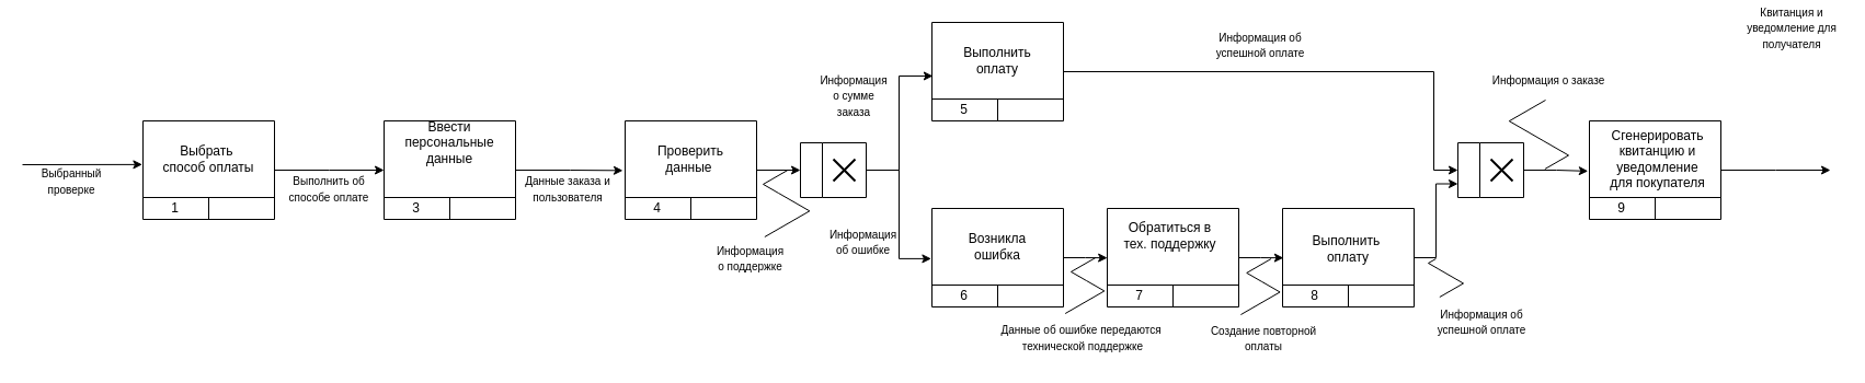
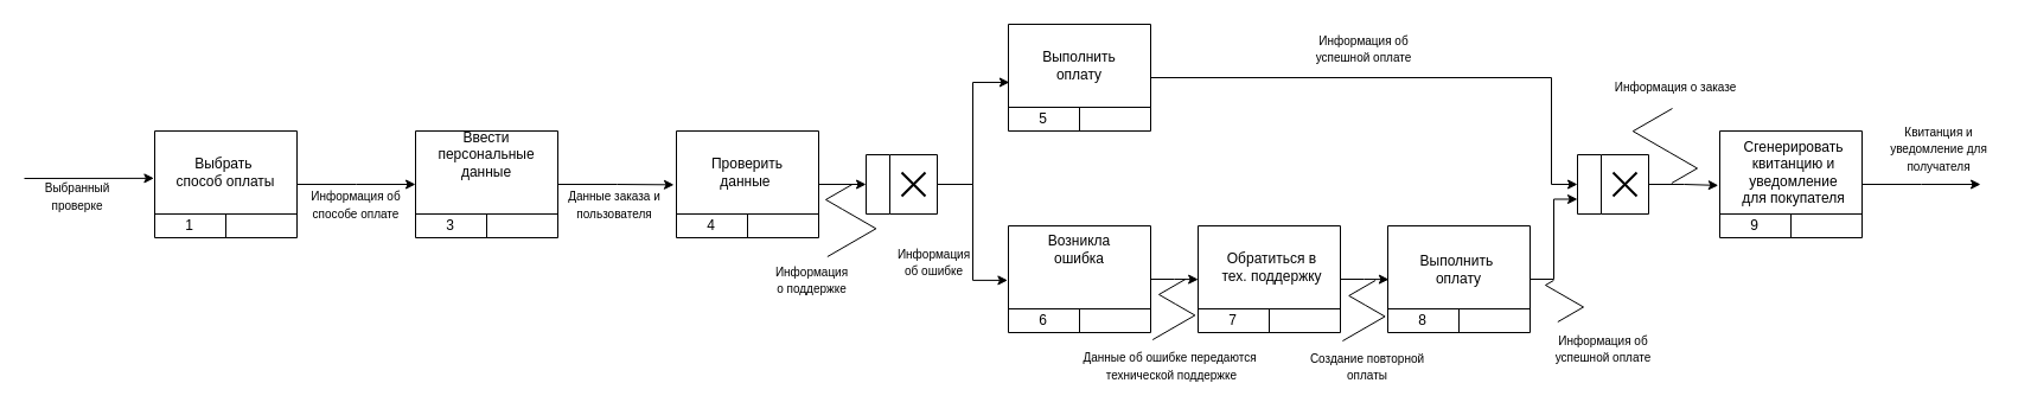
  <mxCell id="0" />
  <mxCell id="1" parent="0" />
  <mxCell id="2" value="" style="verticalLabelPosition=bottom;verticalAlign=top;html=1;shape=mxgraph.basic.rect;fillColor2=none;strokeWidth=1;size=0;indent=5;strokeColor=default;" parent="1" vertex="1"><mxGeometry x="130" y="110" width="120" height="90" as="geometry" /></mxCell>
  <mxCell id="3" value="" style="endArrow=none;html=1;rounded=0;" parent="1" edge="1"><mxGeometry width="50" height="50" relative="1" as="geometry"><mxPoint x="130" y="180" as="sourcePoint" /><mxPoint x="250" y="180" as="targetPoint" /></mxGeometry></mxCell>
  <mxCell id="4" value="" style="endArrow=none;html=1;rounded=0;" parent="1" edge="1"><mxGeometry width="50" height="50" relative="1" as="geometry"><mxPoint x="190" y="180" as="sourcePoint" /><mxPoint x="190" y="200" as="targetPoint" /></mxGeometry></mxCell>
  <mxCell id="5" value="Выбрать&amp;nbsp;&lt;div&gt;способ оплаты&lt;/div&gt;" style="text;strokeColor=none;align=center;fillColor=none;html=1;verticalAlign=middle;whiteSpace=wrap;rounded=0;" parent="1" vertex="1"><mxGeometry x="145" y="130" width="90" height="30" as="geometry" /></mxCell>
  <mxCell id="6" value="1" style="text;strokeColor=none;align=center;fillColor=none;html=1;verticalAlign=middle;whiteSpace=wrap;rounded=0;" parent="1" vertex="1"><mxGeometry x="152" y="180" width="15" height="20" as="geometry" /></mxCell>
  <mxCell id="7" value="" style="verticalLabelPosition=bottom;verticalAlign=top;html=1;shape=mxgraph.basic.rect;fillColor2=none;strokeWidth=1;size=0;indent=5;strokeColor=default;" parent="1" vertex="1"><mxGeometry x="350" y="110" width="120" height="90" as="geometry" /></mxCell>
  <mxCell id="8" value="" style="endArrow=none;html=1;rounded=0;" parent="1" edge="1"><mxGeometry width="50" height="50" relative="1" as="geometry"><mxPoint x="350" y="180" as="sourcePoint" /><mxPoint x="470" y="180" as="targetPoint" /></mxGeometry></mxCell>
  <mxCell id="9" value="" style="endArrow=none;html=1;rounded=0;" parent="1" edge="1"><mxGeometry width="50" height="50" relative="1" as="geometry"><mxPoint x="410" y="180" as="sourcePoint" /><mxPoint x="410" y="200" as="targetPoint" /></mxGeometry></mxCell>
  <mxCell id="10" value="Ввести&lt;div&gt;персональные&lt;/div&gt;&lt;div&gt;данные&lt;/div&gt;" style="text;strokeColor=none;align=center;fillColor=none;html=1;verticalAlign=middle;whiteSpace=wrap;rounded=0;" parent="1" vertex="1"><mxGeometry x="365" y="115" width="90" height="30" as="geometry" /></mxCell>
  <mxCell id="11" value="3" style="text;strokeColor=none;align=center;fillColor=none;html=1;verticalAlign=middle;whiteSpace=wrap;rounded=0;" parent="1" vertex="1"><mxGeometry x="372" y="180" width="15" height="20" as="geometry" /></mxCell>
  <mxCell id="12" value="" style="endArrow=classic;html=1;rounded=0;entryX=-0.005;entryY=0.443;entryDx=0;entryDy=0;entryPerimeter=0;" parent="1" target="2" edge="1"><mxGeometry width="50" height="50" relative="1" as="geometry"><mxPoint x="20" y="150" as="sourcePoint" /><mxPoint x="70" y="100" as="targetPoint" /></mxGeometry></mxCell>
  <mxCell id="13" value="&lt;font style=&quot;font-size: 10px;&quot;&gt;Выбранный проверке&lt;/font&gt;" style="text;strokeColor=none;align=center;fillColor=none;html=1;verticalAlign=middle;whiteSpace=wrap;rounded=0;" parent="1" vertex="1"><mxGeometry x="20" y="150" width="90" height="30" as="geometry" /></mxCell>
  <mxCell id="14" style="edgeStyle=orthogonalEdgeStyle;rounded=0;orthogonalLoop=1;jettySize=auto;html=1;" parent="1" source="2" edge="1"><mxGeometry relative="1" as="geometry"><mxPoint x="350" y="155" as="targetPoint" /></mxGeometry></mxCell>
  <mxCell id="15" value="" style="verticalLabelPosition=bottom;verticalAlign=top;html=1;shape=mxgraph.basic.rect;fillColor2=none;strokeWidth=1;size=0;indent=5;strokeColor=default;" parent="1" vertex="1"><mxGeometry x="570" y="110" width="120" height="90" as="geometry" /></mxCell>
  <mxCell id="16" value="" style="endArrow=none;html=1;rounded=0;" parent="1" edge="1"><mxGeometry width="50" height="50" relative="1" as="geometry"><mxPoint x="570" y="180" as="sourcePoint" /><mxPoint x="690" y="180" as="targetPoint" /></mxGeometry></mxCell>
  <mxCell id="17" value="" style="endArrow=none;html=1;rounded=0;" parent="1" edge="1"><mxGeometry width="50" height="50" relative="1" as="geometry"><mxPoint x="630" y="180" as="sourcePoint" /><mxPoint x="630" y="200" as="targetPoint" /></mxGeometry></mxCell>
  <mxCell id="18" value="Проверить данные&amp;nbsp;" style="text;strokeColor=none;align=center;fillColor=none;html=1;verticalAlign=middle;whiteSpace=wrap;rounded=0;" parent="1" vertex="1"><mxGeometry x="585" y="130" width="90" height="30" as="geometry" /></mxCell>
  <mxCell id="19" value="4" style="text;strokeColor=none;align=center;fillColor=none;html=1;verticalAlign=middle;whiteSpace=wrap;rounded=0;" parent="1" vertex="1"><mxGeometry x="592" y="180" width="15" height="20" as="geometry" /></mxCell>
  <mxCell id="20" style="edgeStyle=orthogonalEdgeStyle;rounded=0;orthogonalLoop=1;jettySize=auto;html=1;entryX=-0.017;entryY=0.504;entryDx=0;entryDy=0;entryPerimeter=0;" parent="1" source="7" target="15" edge="1"><mxGeometry relative="1" as="geometry" /></mxCell>
  <mxCell id="21" value="&lt;font style=&quot;font-size: 10px;&quot;&gt;Данные заказа и пользователя&lt;/font&gt;" style="text;strokeColor=none;align=center;fillColor=none;html=1;verticalAlign=middle;whiteSpace=wrap;rounded=0;" parent="1" vertex="1"><mxGeometry x="473" y="157" width="90" height="30" as="geometry" /></mxCell>
  <mxCell id="22" value="" style="swimlane;html=1;startSize=20;fontStyle=0;collapsible=0;horizontal=0;swimlaneLine=1;swimlaneFillColor=#ffffff;strokeWidth=1;whiteSpace=wrap;" parent="1" vertex="1"><mxGeometry x="730" y="130" width="60" height="50" as="geometry" /></mxCell>
  <mxCell id="23" value="" style="shape=umlDestroy;whiteSpace=wrap;html=1;strokeWidth=2;targetShapes=umlLifeline;" parent="22" vertex="1"><mxGeometry x="30" y="15" width="20" height="20" as="geometry" /></mxCell>
  <mxCell id="24" style="edgeStyle=orthogonalEdgeStyle;rounded=0;orthogonalLoop=1;jettySize=auto;html=1;entryX=0;entryY=0.5;entryDx=0;entryDy=0;" parent="1" source="15" target="22" edge="1"><mxGeometry relative="1" as="geometry" /></mxCell>
  <mxCell id="25" style="edgeStyle=orthogonalEdgeStyle;rounded=0;orthogonalLoop=1;jettySize=auto;html=1;entryX=0;entryY=0.5;entryDx=0;entryDy=0;" parent="1" source="26" target="52" edge="1"><mxGeometry relative="1" as="geometry"><Array as="points"><mxPoint x="1308" y="65" /><mxPoint x="1308" y="155" /></Array></mxGeometry></mxCell>
  <mxCell id="26" value="" style="verticalLabelPosition=bottom;verticalAlign=top;html=1;shape=mxgraph.basic.rect;fillColor2=none;strokeWidth=1;size=0;indent=5;strokeColor=default;" parent="1" vertex="1"><mxGeometry x="850" y="20" width="120" height="90" as="geometry" /></mxCell>
  <mxCell id="27" value="" style="endArrow=none;html=1;rounded=0;" parent="1" edge="1"><mxGeometry width="50" height="50" relative="1" as="geometry"><mxPoint x="850" y="90" as="sourcePoint" /><mxPoint x="970" y="90" as="targetPoint" /></mxGeometry></mxCell>
  <mxCell id="28" value="" style="endArrow=none;html=1;rounded=0;" parent="1" edge="1"><mxGeometry width="50" height="50" relative="1" as="geometry"><mxPoint x="910" y="90" as="sourcePoint" /><mxPoint x="910" y="110" as="targetPoint" /></mxGeometry></mxCell>
  <mxCell id="29" value="Выполнить оплату" style="text;strokeColor=none;align=center;fillColor=none;html=1;verticalAlign=middle;whiteSpace=wrap;rounded=0;" parent="1" vertex="1"><mxGeometry x="865" y="40" width="90" height="30" as="geometry" /></mxCell>
  <mxCell id="30" value="5" style="text;strokeColor=none;align=center;fillColor=none;html=1;verticalAlign=middle;whiteSpace=wrap;rounded=0;" parent="1" vertex="1"><mxGeometry x="872" y="90" width="15" height="20" as="geometry" /></mxCell>
  <mxCell id="31" value="" style="verticalLabelPosition=bottom;verticalAlign=top;html=1;shape=mxgraph.basic.rect;fillColor2=none;strokeWidth=1;size=0;indent=5;strokeColor=default;" parent="1" vertex="1"><mxGeometry x="850" y="190" width="120" height="90" as="geometry" /></mxCell>
  <mxCell id="32" value="" style="endArrow=none;html=1;rounded=0;" parent="1" edge="1"><mxGeometry width="50" height="50" relative="1" as="geometry"><mxPoint x="850" y="260" as="sourcePoint" /><mxPoint x="970" y="260" as="targetPoint" /></mxGeometry></mxCell>
  <mxCell id="33" value="" style="endArrow=none;html=1;rounded=0;" parent="1" edge="1"><mxGeometry width="50" height="50" relative="1" as="geometry"><mxPoint x="910" y="260" as="sourcePoint" /><mxPoint x="910" y="280" as="targetPoint" /></mxGeometry></mxCell>
- <mxCell id="34" value="Возникла ошибка" style="text;strokeColor=none;align=center;fillColor=none;html=1;verticalAlign=middle;whiteSpace=wrap;rounded=0;" parent="1" vertex="1"><mxGeometry x="865" y="210" width="90" height="30" as="geometry" /></mxCell>
+ <mxCell id="34" value="Возникла ошибка" style="text;strokeColor=none;align=center;fillColor=none;html=1;verticalAlign=middle;whiteSpace=wrap;rounded=0;" parent="1" vertex="1"><mxGeometry x="865" y="195" width="90" height="30" as="geometry" /></mxCell>
  <mxCell id="35" value="6" style="text;strokeColor=none;align=center;fillColor=none;html=1;verticalAlign=middle;whiteSpace=wrap;rounded=0;" parent="1" vertex="1"><mxGeometry x="872" y="260" width="15" height="20" as="geometry" /></mxCell>
  <mxCell id="36" value="" style="verticalLabelPosition=bottom;verticalAlign=top;html=1;shape=mxgraph.basic.rect;fillColor2=none;strokeWidth=1;size=0;indent=5;strokeColor=default;" parent="1" vertex="1"><mxGeometry x="1010" y="190" width="120" height="90" as="geometry" /></mxCell>
  <mxCell id="37" value="" style="endArrow=none;html=1;rounded=0;" parent="1" edge="1"><mxGeometry width="50" height="50" relative="1" as="geometry"><mxPoint x="1010" y="260" as="sourcePoint" /><mxPoint x="1130" y="260" as="targetPoint" /></mxGeometry></mxCell>
  <mxCell id="38" value="" style="endArrow=none;html=1;rounded=0;" parent="1" edge="1"><mxGeometry width="50" height="50" relative="1" as="geometry"><mxPoint x="1070" y="260" as="sourcePoint" /><mxPoint x="1070" y="280" as="targetPoint" /></mxGeometry></mxCell>
- <mxCell id="39" value="Обратиться в тех. поддержку" style="text;strokeColor=none;align=center;fillColor=none;html=1;verticalAlign=middle;whiteSpace=wrap;rounded=0;" parent="1" vertex="1"><mxGeometry x="1020" y="200" width="95" height="30" as="geometry" /></mxCell>
+ <mxCell id="39" value="Обратиться в тех. поддержку" style="text;strokeColor=none;align=center;fillColor=none;html=1;verticalAlign=middle;whiteSpace=wrap;rounded=0;" parent="1" vertex="1"><mxGeometry x="1025" y="210" width="95" height="30" as="geometry" /></mxCell>
  <mxCell id="40" value="7" style="text;strokeColor=none;align=center;fillColor=none;html=1;verticalAlign=middle;whiteSpace=wrap;rounded=0;" parent="1" vertex="1"><mxGeometry x="1032" y="260" width="15" height="20" as="geometry" /></mxCell>
  <mxCell id="41" value="" style="verticalLabelPosition=bottom;verticalAlign=top;html=1;shape=mxgraph.basic.rect;fillColor2=none;strokeWidth=1;size=0;indent=5;strokeColor=default;" parent="1" vertex="1"><mxGeometry x="1170" y="190" width="120" height="90" as="geometry" /></mxCell>
  <mxCell id="42" value="" style="endArrow=none;html=1;rounded=0;" parent="1" edge="1"><mxGeometry width="50" height="50" relative="1" as="geometry"><mxPoint x="1170" y="260" as="sourcePoint" /><mxPoint x="1290" y="260" as="targetPoint" /></mxGeometry></mxCell>
  <mxCell id="43" value="" style="endArrow=none;html=1;rounded=0;" parent="1" edge="1"><mxGeometry width="50" height="50" relative="1" as="geometry"><mxPoint x="1230" y="260" as="sourcePoint" /><mxPoint x="1230" y="280" as="targetPoint" /></mxGeometry></mxCell>
  <mxCell id="44" value="Выполнить&amp;nbsp;&lt;div&gt;оплату&lt;/div&gt;" style="text;strokeColor=none;align=center;fillColor=none;html=1;verticalAlign=middle;whiteSpace=wrap;rounded=0;" parent="1" vertex="1"><mxGeometry x="1185" y="212" width="90" height="30" as="geometry" /></mxCell>
  <mxCell id="45" value="8" style="text;strokeColor=none;align=center;fillColor=none;html=1;verticalAlign=middle;whiteSpace=wrap;rounded=0;" parent="1" vertex="1"><mxGeometry x="1192" y="260" width="15" height="20" as="geometry" /></mxCell>
  <mxCell id="46" style="edgeStyle=orthogonalEdgeStyle;rounded=0;orthogonalLoop=1;jettySize=auto;html=1;" parent="1" source="47" edge="1"><mxGeometry relative="1" as="geometry"><mxPoint x="1670" y="155" as="targetPoint" /></mxGeometry></mxCell>
  <mxCell id="47" value="" style="verticalLabelPosition=bottom;verticalAlign=top;html=1;shape=mxgraph.basic.rect;fillColor2=none;strokeWidth=1;size=0;indent=5;strokeColor=default;" parent="1" vertex="1"><mxGeometry x="1450" y="110" width="120" height="90" as="geometry" /></mxCell>
  <mxCell id="48" value="" style="endArrow=none;html=1;rounded=0;" parent="1" edge="1"><mxGeometry width="50" height="50" relative="1" as="geometry"><mxPoint x="1450" y="180" as="sourcePoint" /><mxPoint x="1570" y="180" as="targetPoint" /></mxGeometry></mxCell>
  <mxCell id="49" value="" style="endArrow=none;html=1;rounded=0;" parent="1" edge="1"><mxGeometry width="50" height="50" relative="1" as="geometry"><mxPoint x="1510" y="180" as="sourcePoint" /><mxPoint x="1510" y="200" as="targetPoint" /></mxGeometry></mxCell>
  <mxCell id="50" value="Сгенерировать квитанцию и уведомление для покупателя" style="text;strokeColor=none;align=center;fillColor=none;html=1;verticalAlign=middle;whiteSpace=wrap;rounded=0;" parent="1" vertex="1"><mxGeometry x="1465" y="130" width="95" height="30" as="geometry" /></mxCell>
  <mxCell id="51" value="9" style="text;strokeColor=none;align=center;fillColor=none;html=1;verticalAlign=middle;whiteSpace=wrap;rounded=0;" parent="1" vertex="1"><mxGeometry x="1472" y="180" width="15" height="20" as="geometry" /></mxCell>
  <mxCell id="52" value="" style="swimlane;html=1;startSize=20;fontStyle=0;collapsible=0;horizontal=0;swimlaneLine=1;swimlaneFillColor=#ffffff;strokeWidth=1;whiteSpace=wrap;" parent="1" vertex="1"><mxGeometry x="1330" y="130" width="60" height="50" as="geometry" /></mxCell>
  <mxCell id="53" value="" style="shape=umlDestroy;whiteSpace=wrap;html=1;strokeWidth=2;targetShapes=umlLifeline;" parent="52" vertex="1"><mxGeometry x="30" y="15" width="20" height="20" as="geometry" /></mxCell>
  <mxCell id="54" style="edgeStyle=orthogonalEdgeStyle;rounded=0;orthogonalLoop=1;jettySize=auto;html=1;entryX=0.007;entryY=0.544;entryDx=0;entryDy=0;entryPerimeter=0;" parent="1" source="22" target="26" edge="1"><mxGeometry relative="1" as="geometry" /></mxCell>
  <mxCell id="55" style="edgeStyle=orthogonalEdgeStyle;rounded=0;orthogonalLoop=1;jettySize=auto;html=1;entryX=-0.005;entryY=0.51;entryDx=0;entryDy=0;entryPerimeter=0;" parent="1" source="22" target="31" edge="1"><mxGeometry relative="1" as="geometry" /></mxCell>
  <mxCell id="56" style="edgeStyle=orthogonalEdgeStyle;rounded=0;orthogonalLoop=1;jettySize=auto;html=1;entryX=0.001;entryY=0.502;entryDx=0;entryDy=0;entryPerimeter=0;" parent="1" source="31" target="36" edge="1"><mxGeometry relative="1" as="geometry" /></mxCell>
  <mxCell id="57" style="edgeStyle=orthogonalEdgeStyle;rounded=0;orthogonalLoop=1;jettySize=auto;html=1;entryX=0.007;entryY=0.502;entryDx=0;entryDy=0;entryPerimeter=0;" parent="1" source="36" target="41" edge="1"><mxGeometry relative="1" as="geometry" /></mxCell>
  <mxCell id="58" style="edgeStyle=orthogonalEdgeStyle;rounded=0;orthogonalLoop=1;jettySize=auto;html=1;entryX=0;entryY=0.75;entryDx=0;entryDy=0;" parent="1" source="41" target="52" edge="1"><mxGeometry relative="1" as="geometry" /></mxCell>
  <mxCell id="59" style="edgeStyle=orthogonalEdgeStyle;rounded=0;orthogonalLoop=1;jettySize=auto;html=1;entryX=-0.01;entryY=0.51;entryDx=0;entryDy=0;entryPerimeter=0;" parent="1" source="52" target="47" edge="1"><mxGeometry relative="1" as="geometry" /></mxCell>
- <mxCell id="60" value="&lt;font style=&quot;font-size: 10px;&quot;&gt;Квитанция и уведомление для получателя&lt;/font&gt;" style="text;strokeColor=none;align=center;fillColor=none;html=1;verticalAlign=middle;whiteSpace=wrap;rounded=0;" parent="1" vertex="1"><mxGeometry x="1590" y="10" width="90" height="30" as="geometry" /></mxCell>
- <mxCell id="61" value="&lt;font size=&quot;1&quot;&gt;Выполнить об&lt;/font&gt;&lt;div&gt;&lt;font size=&quot;1&quot;&gt;способе оплате&lt;/font&gt;&lt;/div&gt;" style="text;strokeColor=none;align=center;fillColor=none;html=1;verticalAlign=middle;whiteSpace=wrap;rounded=0;" vertex="1" parent="1"><mxGeometry x="255" y="157" width="90" height="30" as="geometry" /></mxCell>
+ <mxCell id="60" value="&lt;font style=&quot;font-size: 10px;&quot;&gt;Квитанция и уведомление для получателя&lt;/font&gt;" style="text;strokeColor=none;align=center;fillColor=none;html=1;verticalAlign=middle;whiteSpace=wrap;rounded=0;" parent="1" vertex="1"><mxGeometry x="1590" y="110" width="90" height="30" as="geometry" /></mxCell>
+ <mxCell id="61" value="&lt;font size=&quot;1&quot;&gt;Информация об&lt;/font&gt;&lt;div&gt;&lt;font size=&quot;1&quot;&gt;способе оплате&lt;/font&gt;&lt;/div&gt;" style="text;strokeColor=none;align=center;fillColor=none;html=1;verticalAlign=middle;whiteSpace=wrap;rounded=0;" vertex="1" parent="1"><mxGeometry x="255" y="157" width="90" height="30" as="geometry" /></mxCell>
  <mxCell id="62" value="&lt;span style=&quot;caret-color: rgb(0, 0, 0); color: rgb(0, 0, 0); font-family: Helvetica; font-size: 10px; font-style: normal; font-variant-caps: normal; font-weight: 400; letter-spacing: normal; text-indent: 0px; text-transform: none; white-space: normal; word-spacing: 0px; -webkit-text-stroke-width: 0px; background-color: rgb(255, 255, 255); text-decoration: none; float: none; display: inline !important;&quot;&gt;Информация об ошибке&lt;/span&gt;" style="text;whiteSpace=wrap;html=1;align=center;" vertex="1" parent="1"><mxGeometry x="760" y="200" width="55" height="36" as="geometry" /></mxCell>
- <mxCell id="63" value="&lt;span style=&quot;caret-color: rgb(0, 0, 0); color: rgb(0, 0, 0); font-family: Helvetica; font-size: 10px; font-style: normal; font-variant-caps: normal; font-weight: 400; letter-spacing: normal; text-indent: 0px; text-transform: none; white-space: normal; word-spacing: 0px; -webkit-text-stroke-width: 0px; background-color: rgb(255, 255, 255); text-decoration: none; float: none; display: inline !important;&quot;&gt;Информация о сумме заказа&lt;/span&gt;" style="text;whiteSpace=wrap;html=1;align=center;" vertex="1" parent="1"><mxGeometry x="745" y="59" width="68" height="51" as="geometry" /></mxCell>
  <mxCell id="64" value="&lt;font size=&quot;1&quot;&gt;Информация об успешной оплате&lt;/font&gt;" style="text;whiteSpace=wrap;html=1;align=center;" vertex="1" parent="1"><mxGeometry x="1088" y="20" width="123.5" height="51" as="geometry" /></mxCell>
  <mxCell id="65" value="&lt;font size=&quot;1&quot;&gt;Создание повторной&lt;/font&gt;&lt;div&gt;&lt;font size=&quot;1&quot;&gt;оплаты&lt;/font&gt;&lt;/div&gt;" style="text;whiteSpace=wrap;html=1;align=center;" vertex="1" parent="1"><mxGeometry x="1091" y="288" width="123.5" height="38" as="geometry" /></mxCell>
  <mxCell id="66" value="" style="edgeStyle=isometricEdgeStyle;endArrow=none;html=1;rounded=0;exitX=0.39;exitY=0.02;exitDx=0;exitDy=0;exitPerimeter=0;" edge="1" parent="1"><mxGeometry width="50" height="100" relative="1" as="geometry"><mxPoint x="971.665" y="286.02" as="sourcePoint" /><mxPoint x="999.34" y="235" as="targetPoint" /><Array as="points"><mxPoint x="991" y="256" /></Array></mxGeometry></mxCell>
  <mxCell id="67" value="&lt;font style=&quot;font-size: 10px;&quot;&gt;Данные об ошибке передаются&lt;/font&gt;&lt;div&gt;&lt;font style=&quot;font-size: 10px;&quot;&gt;&amp;nbsp;технической поддержке&lt;/font&gt;&lt;/div&gt;" style="text;html=1;align=center;verticalAlign=middle;resizable=0;points=[];autosize=1;strokeColor=none;fillColor=none;" vertex="1" parent="1"><mxGeometry x="902" y="288" width="167" height="40" as="geometry" /></mxCell>
  <mxCell id="68" value="" style="edgeStyle=isometricEdgeStyle;endArrow=none;html=1;rounded=0;" edge="1" parent="1"><mxGeometry width="50" height="100" relative="1" as="geometry"><mxPoint x="1313.34" y="271" as="sourcePoint" /><mxPoint x="1309.92" y="236" as="targetPoint" /><Array as="points"><mxPoint x="1311.67" y="245" /></Array></mxGeometry></mxCell>
  <mxCell id="69" value="" style="edgeStyle=isometricEdgeStyle;endArrow=none;html=1;rounded=0;exitX=0.39;exitY=0.02;exitDx=0;exitDy=0;exitPerimeter=0;" edge="1" parent="1"><mxGeometry width="50" height="100" relative="1" as="geometry"><mxPoint x="1131.915" y="287.02" as="sourcePoint" /><mxPoint x="1159.59" y="236" as="targetPoint" /><Array as="points"><mxPoint x="1151.25" y="257" /></Array></mxGeometry></mxCell>
  <mxCell id="70" value="" style="edgeStyle=isometricEdgeStyle;endArrow=none;html=1;rounded=0;" edge="1" parent="1"><mxGeometry width="50" height="100" relative="1" as="geometry"><mxPoint x="697.35" y="216" as="sourcePoint" /><mxPoint x="718.36" y="155" as="targetPoint" /><Array as="points"><mxPoint x="710.02" y="176" /></Array></mxGeometry></mxCell>
  <mxCell id="71" value="&lt;font size=&quot;1&quot;&gt;Информация о поддержке&lt;/font&gt;" style="text;whiteSpace=wrap;html=1;align=center;" vertex="1" parent="1"><mxGeometry x="657" y="215" width="55" height="36" as="geometry" /></mxCell>
  <mxCell id="72" value="&lt;font size=&quot;1&quot;&gt;Информация об успешной оплате&lt;/font&gt;" style="text;whiteSpace=wrap;html=1;align=center;" vertex="1" parent="1"><mxGeometry x="1290" y="273" width="123.5" height="51" as="geometry" /></mxCell>
  <mxCell id="73" value="&lt;font size=&quot;1&quot;&gt;Информация о заказе&lt;/font&gt;" style="text;whiteSpace=wrap;html=1;align=center;" vertex="1" parent="1"><mxGeometry x="1351" y="59" width="123.5" height="31" as="geometry" /></mxCell>
  <mxCell id="74" value="" style="edgeStyle=isometricEdgeStyle;endArrow=none;html=1;rounded=0;" edge="1" parent="1"><mxGeometry width="50" height="100" relative="1" as="geometry"><mxPoint x="1409.34" y="154" as="sourcePoint" /><mxPoint x="1410" y="91" as="targetPoint" /><Array as="points"><mxPoint x="1407.67" y="128" /></Array></mxGeometry></mxCell>
